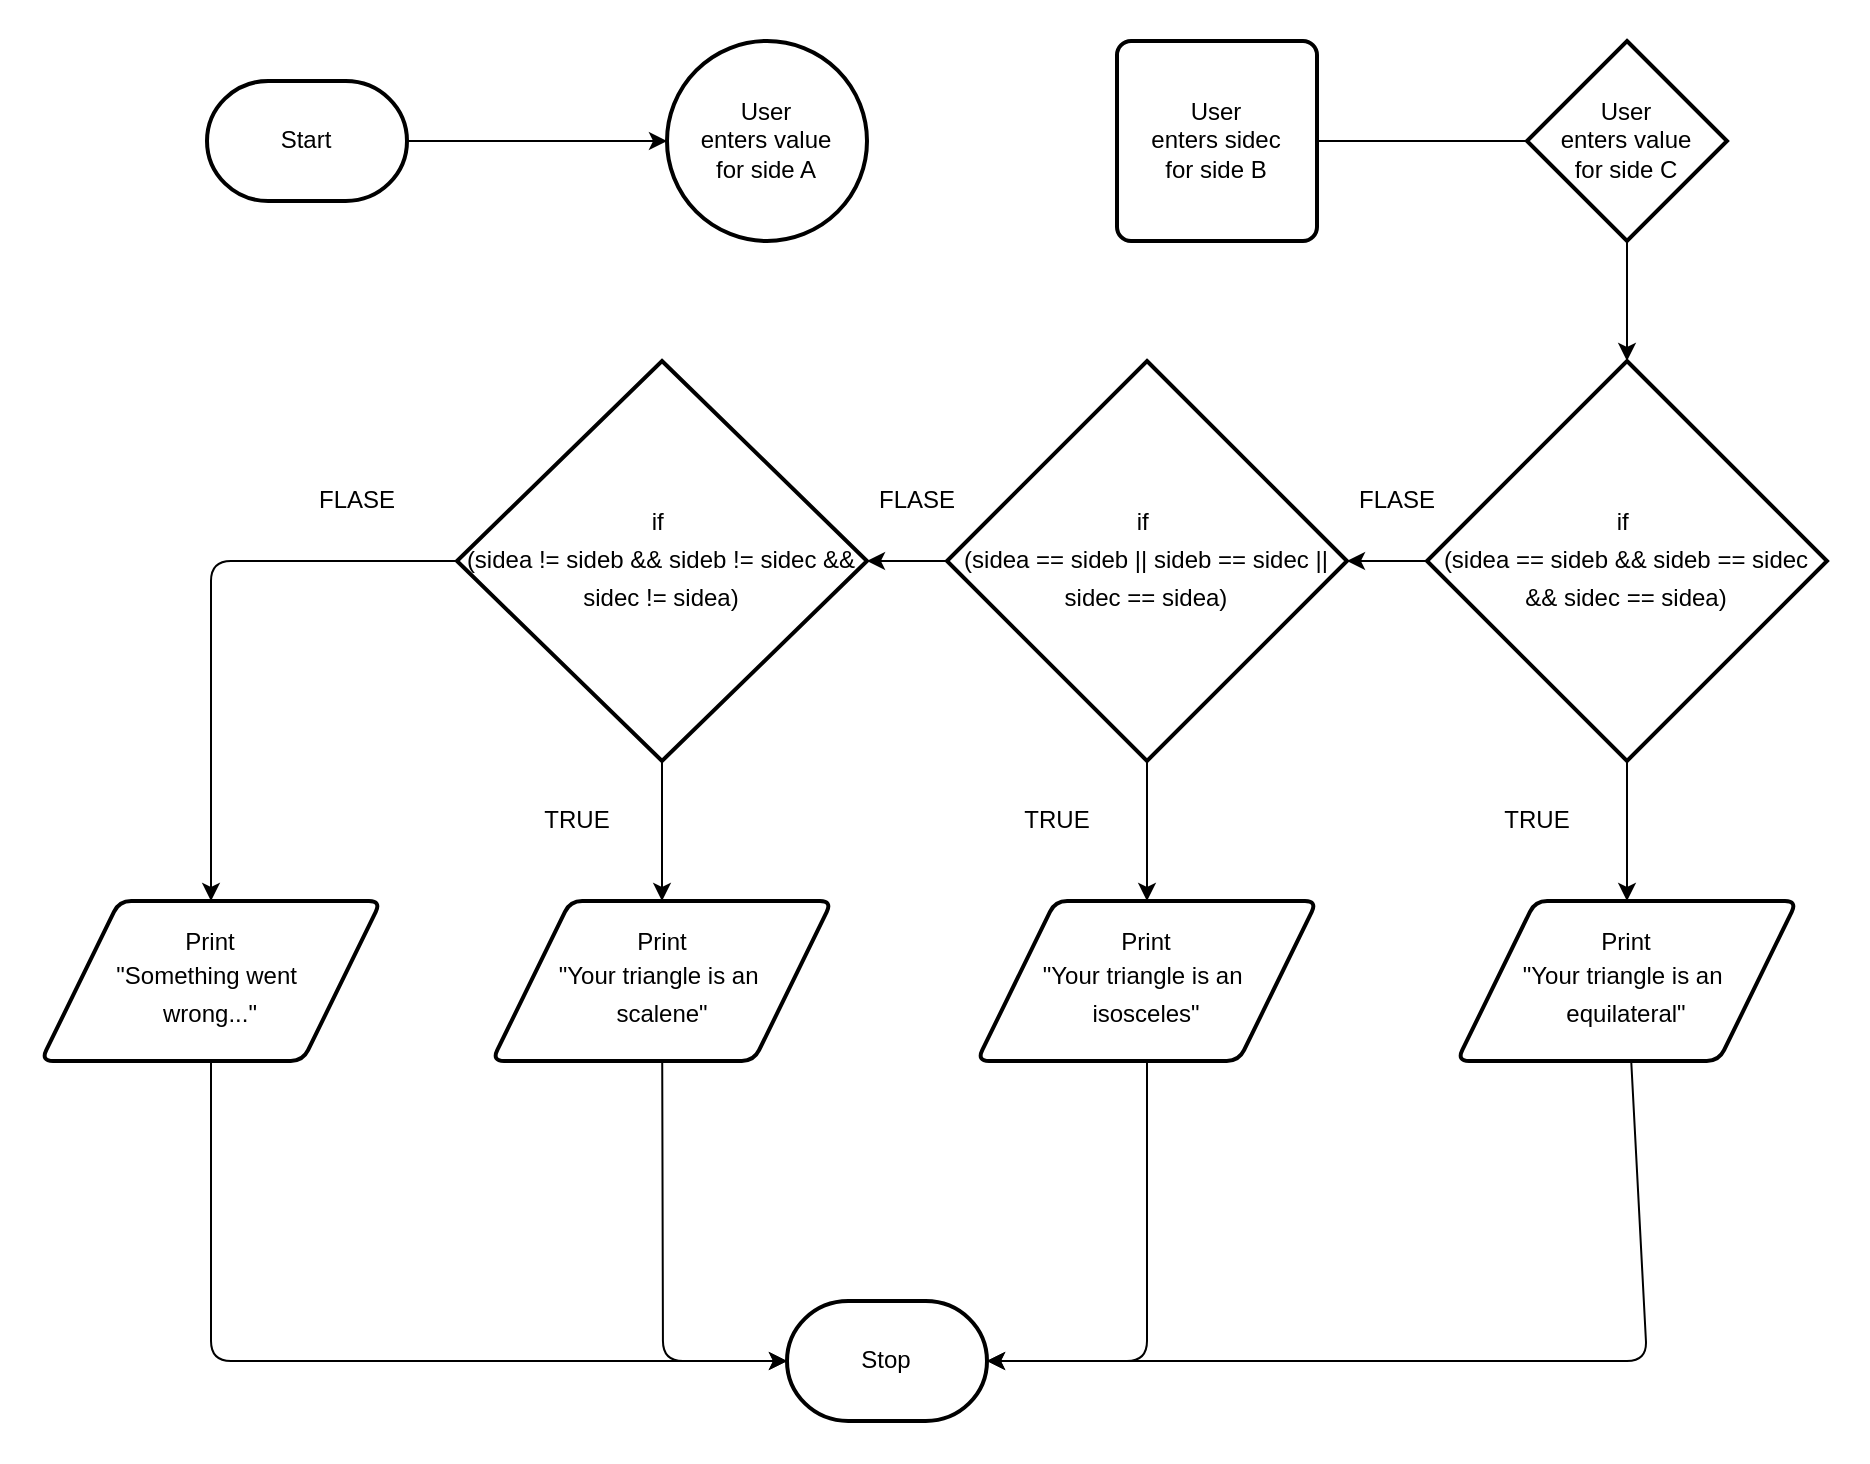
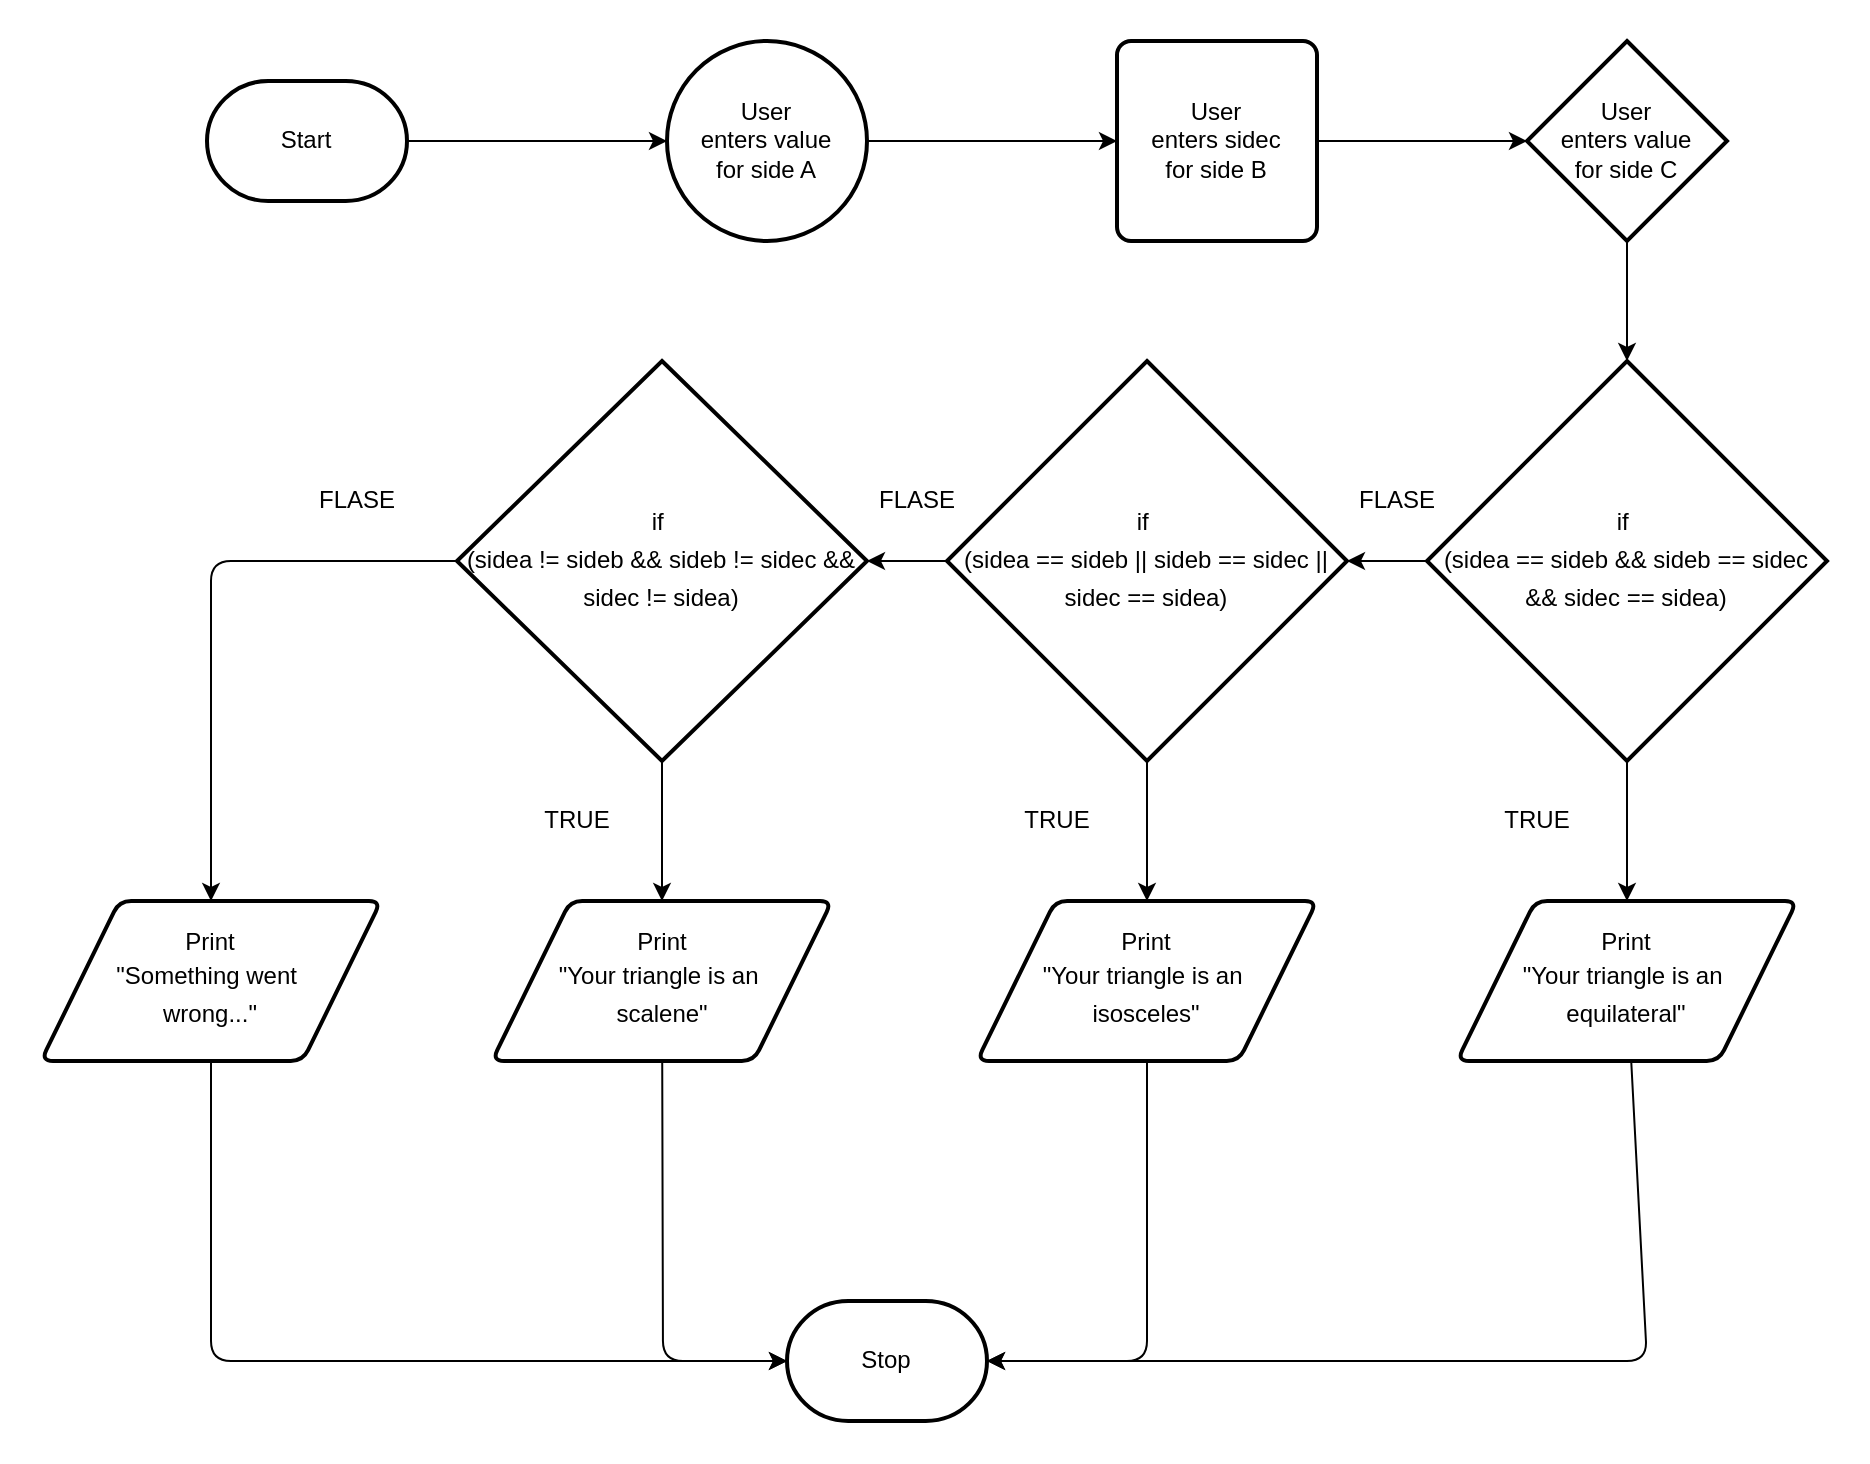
  <mxCell id="0" />
  <mxCell id="1" parent="0" />
  <mxCell id="2" style="edgeStyle=none;html=1;" parent="1" source="3" target="5" edge="1"><mxGeometry relative="1" as="geometry" /></mxCell>
  <mxCell id="3" value="Start" style="strokeWidth=2;html=1;shape=mxgraph.flowchart.terminator;whiteSpace=wrap;" parent="1" vertex="1"><mxGeometry x="103" y="40" width="100" height="60" as="geometry" /></mxCell>
+ <mxCell id="4" style="edgeStyle=none;html=1;" parent="1" source="5" target="9" edge="1"><mxGeometry relative="1" as="geometry" /></mxCell>
  <mxCell id="5" value="User&lt;br&gt;enters value&lt;br&gt;for side A" style="ellipse;whiteSpace=wrap;html=1;absoluteArcSize=1;arcSize=14;strokeWidth=2;" parent="1" vertex="1"><mxGeometry x="333" y="20" width="100" height="100" as="geometry" /></mxCell>
  <mxCell id="6" style="edgeStyle=none;html=1;" edge="1" parent="1" source="7" target="18"><mxGeometry relative="1" as="geometry" /></mxCell>
  <mxCell id="7" value="User&lt;br&gt;enters value&lt;br&gt;for side C" style="rhombus;whiteSpace=wrap;html=1;absoluteArcSize=1;arcSize=14;strokeWidth=2;" parent="1" vertex="1"><mxGeometry x="763" y="20" width="100" height="100" as="geometry" /></mxCell>
- <mxCell id="8" style="edgeStyle=none;html=1;endArrow=none;" parent="1" source="9" target="7" edge="1"><mxGeometry relative="1" as="geometry" /></mxCell>
+ <mxCell id="8" style="edgeStyle=none;html=1;" parent="1" source="9" target="7" edge="1"><mxGeometry relative="1" as="geometry" /></mxCell>
  <mxCell id="9" value="User&lt;br&gt;enters sidec&lt;br&gt;for side B" style="rounded=1;whiteSpace=wrap;html=1;absoluteArcSize=1;arcSize=14;strokeWidth=2;" parent="1" vertex="1"><mxGeometry x="558" y="20" width="100" height="100" as="geometry" /></mxCell>
  <mxCell id="10" style="edgeStyle=none;html=1;exitX=0;exitY=0.5;exitDx=0;exitDy=0;exitPerimeter=0;entryX=1;entryY=0.5;entryDx=0;entryDy=0;entryPerimeter=0;" edge="1" parent="1" source="12" target="15"><mxGeometry relative="1" as="geometry" /></mxCell>
  <mxCell id="11" style="edgeStyle=none;html=1;fontFamily=Helvetica;fontSize=12;fontColor=#000000;" edge="1" parent="1" source="12" target="23"><mxGeometry relative="1" as="geometry" /></mxCell>
  <mxCell id="12" value="&lt;div style=&quot;line-height: 19px&quot;&gt;&lt;font style=&quot;font-size: 12px&quot;&gt;if&amp;nbsp;&lt;/font&gt;&lt;/div&gt;&lt;div style=&quot;line-height: 19px&quot;&gt;&lt;font style=&quot;font-size: 12px&quot;&gt;(sidea == sideb || sideb == sidec || sidec == sidea)&lt;/font&gt;&lt;/div&gt;" style="strokeWidth=2;html=1;shape=mxgraph.flowchart.decision;whiteSpace=wrap;" parent="1" vertex="1"><mxGeometry x="473" y="180" width="200" height="200" as="geometry" /></mxCell>
  <mxCell id="13" style="edgeStyle=none;html=1;fontFamily=Helvetica;fontSize=12;fontColor=#000000;" edge="1" parent="1" source="15" target="25"><mxGeometry relative="1" as="geometry" /></mxCell>
  <mxCell id="14" style="edgeStyle=none;html=1;exitX=0;exitY=0.5;exitDx=0;exitDy=0;exitPerimeter=0;fontFamily=Helvetica;fontSize=12;fontColor=#000000;" edge="1" parent="1" source="15" target="30"><mxGeometry relative="1" as="geometry"><Array as="points"><mxPoint x="105" y="280" /></Array></mxGeometry></mxCell>
  <mxCell id="15" value="&lt;div style=&quot;line-height: 19px&quot;&gt;&lt;div style=&quot;line-height: 19px&quot;&gt;&lt;div style=&quot;line-height: 19px&quot;&gt;if&amp;nbsp;&lt;/div&gt;&lt;div style=&quot;line-height: 19px&quot;&gt;(sidea != sideb &amp;amp;&amp;amp; sideb != sidec &amp;amp;&amp;amp; sidec != sidea)&lt;/div&gt;&lt;/div&gt;&lt;/div&gt;" style="strokeWidth=2;html=1;shape=mxgraph.flowchart.decision;whiteSpace=wrap;" parent="1" vertex="1"><mxGeometry x="228" y="180" width="205" height="200" as="geometry" /></mxCell>
  <mxCell id="16" style="edgeStyle=none;html=1;exitX=0;exitY=0.5;exitDx=0;exitDy=0;exitPerimeter=0;entryX=1;entryY=0.5;entryDx=0;entryDy=0;entryPerimeter=0;" edge="1" parent="1" source="18" target="12"><mxGeometry relative="1" as="geometry" /></mxCell>
  <mxCell id="17" style="edgeStyle=none;html=1;fontFamily=Helvetica;fontSize=12;fontColor=#000000;" edge="1" parent="1" source="18" target="21"><mxGeometry relative="1" as="geometry" /></mxCell>
  <mxCell id="18" value="&lt;div style=&quot;line-height: 19px&quot;&gt;&lt;div style=&quot;line-height: 19px&quot;&gt;if&amp;nbsp;&lt;/div&gt;&lt;div style=&quot;line-height: 19px&quot;&gt;(sidea == sideb &amp;amp;&amp;amp; sideb == sidec &amp;amp;&amp;amp; sidec == sidea)&lt;/div&gt;&lt;/div&gt;" style="strokeWidth=2;html=1;shape=mxgraph.flowchart.decision;whiteSpace=wrap;" parent="1" vertex="1"><mxGeometry x="713" y="180" width="200" height="200" as="geometry" /></mxCell>
  <mxCell id="19" value="Stop" style="strokeWidth=2;html=1;shape=mxgraph.flowchart.terminator;whiteSpace=wrap;labelBackgroundColor=none;fontFamily=Helvetica;fontSize=12;fontColor=#000000;" parent="1" vertex="1"><mxGeometry x="393" y="650" width="100" height="60" as="geometry" /></mxCell>
  <mxCell id="20" style="edgeStyle=none;html=1;fontFamily=Helvetica;fontSize=12;fontColor=#000000;" edge="1" parent="1" source="21" target="19"><mxGeometry relative="1" as="geometry"><Array as="points"><mxPoint x="823" y="680" /></Array></mxGeometry></mxCell>
  <mxCell id="21" value="&lt;font style=&quot;font-size: 12px&quot;&gt;Print&lt;br&gt;&lt;/font&gt;&lt;div style=&quot;line-height: 19px&quot;&gt;  &lt;font style=&quot;font-size: 12px&quot;&gt;&quot;Your triangle is an&amp;nbsp;&lt;/font&gt;&lt;/div&gt;&lt;div style=&quot;line-height: 19px&quot;&gt;&lt;font style=&quot;font-size: 12px&quot;&gt;equilateral&quot;&lt;/font&gt;&lt;/div&gt;" style="shape=parallelogram;html=1;strokeWidth=2;perimeter=parallelogramPerimeter;whiteSpace=wrap;rounded=1;arcSize=12;size=0.23;" vertex="1" parent="1"><mxGeometry x="728" y="450" width="170" height="80" as="geometry" /></mxCell>
  <mxCell id="22" style="edgeStyle=none;html=1;fontFamily=Helvetica;fontSize=12;fontColor=#000000;" edge="1" parent="1" source="23" target="19"><mxGeometry relative="1" as="geometry"><Array as="points"><mxPoint x="573" y="680" /></Array></mxGeometry></mxCell>
  <mxCell id="23" value="&lt;font style=&quot;font-size: 12px&quot;&gt;Print&lt;br&gt;&lt;/font&gt;&lt;div style=&quot;line-height: 19px&quot;&gt;&lt;div style=&quot;background-color: rgb(255 , 255 , 255) ; line-height: 19px&quot;&gt;&lt;font size=&quot;1&quot;&gt;  &lt;span style=&quot;font-size: 12px&quot;&gt;&quot;Your triangle is an&amp;nbsp;&lt;/span&gt;&lt;/font&gt;&lt;/div&gt;&lt;div style=&quot;background-color: rgb(255 , 255 , 255) ; line-height: 19px&quot;&gt;&lt;font size=&quot;1&quot;&gt;&lt;span style=&quot;font-size: 12px&quot;&gt;isosceles&quot;&lt;/span&gt;&lt;/font&gt;&lt;/div&gt;&lt;/div&gt;" style="shape=parallelogram;html=1;strokeWidth=2;perimeter=parallelogramPerimeter;whiteSpace=wrap;rounded=1;arcSize=12;size=0.23;" vertex="1" parent="1"><mxGeometry x="488" y="450" width="170" height="80" as="geometry" /></mxCell>
  <mxCell id="24" style="edgeStyle=none;html=1;fontFamily=Helvetica;fontSize=12;fontColor=#000000;" edge="1" parent="1" source="25" target="19"><mxGeometry relative="1" as="geometry"><Array as="points"><mxPoint x="331" y="680" /></Array></mxGeometry></mxCell>
  <mxCell id="25" value="&lt;font style=&quot;font-size: 12px&quot;&gt;Print&lt;br&gt;&lt;/font&gt;&lt;div style=&quot;line-height: 19px&quot;&gt;&lt;div style=&quot;line-height: 19px&quot;&gt;&lt;font style=&quot;font-size: 12px&quot;&gt;&quot;Your triangle is an&amp;nbsp;&lt;/font&gt;&lt;/div&gt;&lt;div style=&quot;line-height: 19px&quot;&gt;&lt;font style=&quot;font-size: 12px&quot;&gt;scalene&quot;&lt;/font&gt;&lt;/div&gt;&lt;/div&gt;" style="shape=parallelogram;html=1;strokeWidth=2;perimeter=parallelogramPerimeter;whiteSpace=wrap;rounded=1;arcSize=12;size=0.23;" vertex="1" parent="1"><mxGeometry x="245.5" y="450" width="170" height="80" as="geometry" /></mxCell>
  <mxCell id="26" value="FLASE" style="text;html=1;align=center;verticalAlign=middle;resizable=0;points=[];autosize=1;strokeColor=none;fillColor=none;fontSize=12;fontFamily=Helvetica;fontColor=#000000;" vertex="1" parent="1"><mxGeometry x="673" y="240" width="50" height="20" as="geometry" /></mxCell>
  <mxCell id="27" value="FLASE" style="text;html=1;align=center;verticalAlign=middle;resizable=0;points=[];autosize=1;strokeColor=none;fillColor=none;fontSize=12;fontFamily=Helvetica;fontColor=#000000;" vertex="1" parent="1"><mxGeometry y="240" width="50" height="20" as="geometry" x="433" /></mxCell>
  <mxCell id="28" value="FLASE" style="text;html=1;align=center;verticalAlign=middle;resizable=0;points=[];autosize=1;strokeColor=none;fillColor=none;fontSize=12;fontFamily=Helvetica;fontColor=#000000;" vertex="1" parent="1"><mxGeometry x="153" y="240" width="50" height="20" as="geometry" /></mxCell>
  <mxCell id="29" style="edgeStyle=none;html=1;fontFamily=Helvetica;fontSize=12;fontColor=#000000;" edge="1" parent="1" source="30" target="19"><mxGeometry relative="1" as="geometry"><Array as="points"><mxPoint x="105" y="680" /></Array></mxGeometry></mxCell>
  <mxCell id="30" value="&lt;font style=&quot;font-size: 12px&quot;&gt;Print&lt;br&gt;&lt;/font&gt;&lt;div style=&quot;line-height: 19px&quot;&gt;&lt;div style=&quot;line-height: 19px&quot;&gt;&lt;div style=&quot;line-height: 19px&quot;&gt;&lt;font style=&quot;font-size: 12px&quot;&gt;&quot;Something went&amp;nbsp;&lt;/font&gt;&lt;/div&gt;&lt;div style=&quot;line-height: 19px&quot;&gt;&lt;font style=&quot;font-size: 12px&quot;&gt;wrong...&quot;&lt;/font&gt;&lt;/div&gt;&lt;/div&gt;&lt;/div&gt;" style="shape=parallelogram;html=1;strokeWidth=2;perimeter=parallelogramPerimeter;whiteSpace=wrap;rounded=1;arcSize=12;size=0.23;" vertex="1" parent="1"><mxGeometry x="20" y="450" width="170" height="80" as="geometry" /></mxCell>
  <mxCell id="31" value="TRUE" style="text;html=1;align=center;verticalAlign=middle;resizable=0;points=[];autosize=1;strokeColor=none;fillColor=none;fontSize=12;fontFamily=Helvetica;fontColor=#000000;" vertex="1" parent="1"><mxGeometry x="263" y="400" width="50" height="20" as="geometry" /></mxCell>
  <mxCell id="32" value="TRUE" style="text;html=1;align=center;verticalAlign=middle;resizable=0;points=[];autosize=1;strokeColor=none;fillColor=none;fontSize=12;fontFamily=Helvetica;fontColor=#000000;" vertex="1" parent="1"><mxGeometry x="503" y="400" width="50" height="20" as="geometry" /></mxCell>
  <mxCell id="33" value="TRUE" style="text;html=1;align=center;verticalAlign=middle;resizable=0;points=[];autosize=1;strokeColor=none;fillColor=none;fontSize=12;fontFamily=Helvetica;fontColor=#000000;" vertex="1" parent="1"><mxGeometry x="743" y="400" width="50" height="20" as="geometry" /></mxCell>
